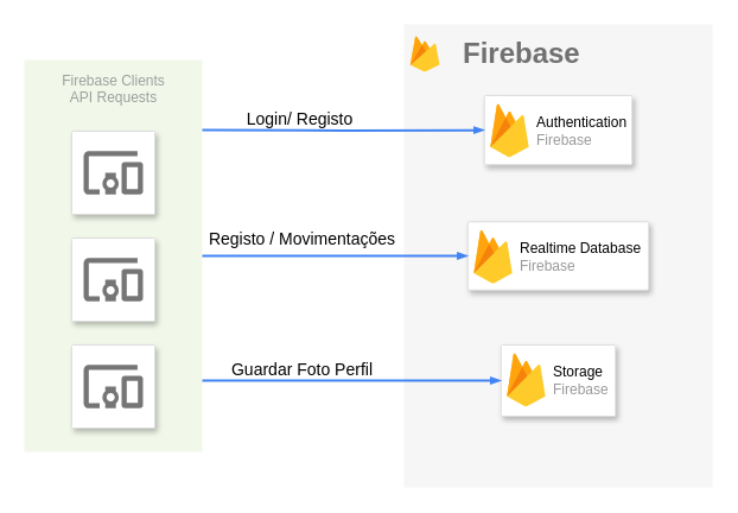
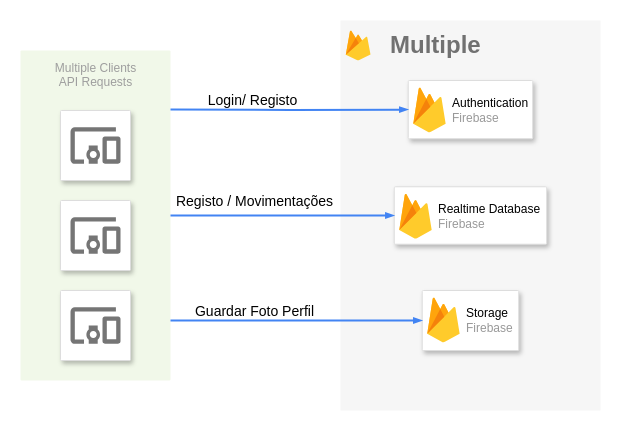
  <mxCell id="0" />
  <mxCell id="1" parent="0" />
- <mxCell id="2" value="&lt;b&gt;&lt;font style=&quot;font-size: 24px;&quot;&gt;Firebase&lt;/font&gt;&lt;/b&gt;" style="fillColor=#F6F6F6;strokeColor=none;shadow=0;gradientColor=none;fontSize=14;align=left;spacing=10;fontColor=#717171;9E9E9E;verticalAlign=top;spacingTop=-4;fontStyle=0;spacingLeft=40;html=1;" parent="1" vertex="1"><mxGeometry x="340" y="20" width="260" height="390" as="geometry" /></mxCell>
+ <mxCell id="2" value="&lt;b&gt;&lt;font style=&quot;font-size: 24px;&quot;&gt;Multiple&lt;/font&gt;&lt;/b&gt;" style="fillColor=#F6F6F6;strokeColor=none;shadow=0;gradientColor=none;fontSize=14;align=left;spacing=10;fontColor=#717171;9E9E9E;verticalAlign=top;spacingTop=-4;fontStyle=0;spacingLeft=40;html=1;" parent="1" vertex="1"><mxGeometry x="340" y="20" width="260" height="390" as="geometry" /></mxCell>
  <mxCell id="3" value="" style="strokeColor=#dddddd;shadow=1;strokeWidth=1;rounded=1;absoluteArcSize=1;arcSize=2;" parent="2" vertex="1"><mxGeometry x="67.76" y="60" width="124.49" height="58.25" as="geometry" /></mxCell>
  <mxCell id="4" value="&lt;font color=&quot;#000000&quot;&gt;Authentication&lt;/font&gt;&lt;br&gt;Firebase" style="sketch=0;dashed=0;connectable=0;html=1;fillColor=#5184F3;strokeColor=none;shape=mxgraph.gcp2.firebase;part=1;labelPosition=right;verticalLabelPosition=middle;align=left;verticalAlign=middle;spacingLeft=5;fontColor=#999999;fontSize=12;" parent="3" vertex="1"><mxGeometry width="32.4" height="45" relative="1" as="geometry"><mxPoint x="5" y="7" as="offset" /></mxGeometry></mxCell>
  <mxCell id="5" value="" style="strokeColor=#dddddd;shadow=1;strokeWidth=1;rounded=1;absoluteArcSize=1;arcSize=2;" parent="2" vertex="1"><mxGeometry x="53.78" y="166.29" width="152.45" height="57.42" as="geometry" /></mxCell>
  <mxCell id="6" value="&lt;font color=&quot;#000000&quot;&gt;Realtime Database&lt;br&gt;&lt;/font&gt;Firebase" style="sketch=0;dashed=0;connectable=0;html=1;fillColor=#5184F3;strokeColor=none;shape=mxgraph.gcp2.firebase;part=1;labelPosition=right;verticalLabelPosition=middle;align=left;verticalAlign=middle;spacingLeft=5;fontColor=#999999;fontSize=12;" parent="5" vertex="1"><mxGeometry width="32.4" height="45" relative="1" as="geometry"><mxPoint x="5" y="7" as="offset" /></mxGeometry></mxCell>
  <mxCell id="7" value="" style="strokeColor=#dddddd;shadow=1;strokeWidth=1;rounded=1;absoluteArcSize=1;arcSize=2;" parent="2" vertex="1"><mxGeometry x="81.73" y="270" width="96.53" height="60" as="geometry" /></mxCell>
  <mxCell id="8" value="&lt;font color=&quot;#000000&quot;&gt;Storage&lt;/font&gt;&lt;br&gt;Firebase" style="sketch=0;dashed=0;connectable=0;html=1;fillColor=#5184F3;strokeColor=none;shape=mxgraph.gcp2.firebase;part=1;labelPosition=right;verticalLabelPosition=middle;align=left;verticalAlign=middle;spacingLeft=5;fontColor=#999999;fontSize=12;" parent="7" vertex="1"><mxGeometry width="32.4" height="45" relative="1" as="geometry"><mxPoint x="5" y="7" as="offset" /></mxGeometry></mxCell>
  <mxCell id="9" value="" style="sketch=0;dashed=0;connectable=0;html=1;fillColor=#5184F3;strokeColor=none;shape=mxgraph.gcp2.firebase;part=1;labelPosition=right;verticalLabelPosition=middle;align=left;verticalAlign=middle;spacingLeft=5;fontColor=#999999;fontSize=12;" parent="2" vertex="1"><mxGeometry x="5.31" y="10" width="24.69" height="30" as="geometry" /></mxCell>
- <mxCell id="10" value="&lt;div style=&quot;&quot;&gt;&lt;span style=&quot;background-color: initial;&quot;&gt;Firebase&amp;nbsp;&lt;/span&gt;&lt;span style=&quot;background-color: initial;&quot;&gt;Clients&lt;/span&gt;&lt;/div&gt;&lt;div style=&quot;&quot;&gt;&lt;span style=&quot;background-color: initial;&quot;&gt;API Requests&lt;/span&gt;&lt;/div&gt;" style="rounded=1;absoluteArcSize=1;arcSize=2;html=1;strokeColor=none;gradientColor=none;shadow=0;dashed=0;fontSize=12;fontColor=#9E9E9E;align=center;verticalAlign=top;spacing=10;spacingTop=-4;fillColor=#F1F8E9;" parent="1" vertex="1"><mxGeometry x="20" y="50" width="150" height="330" as="geometry" /></mxCell>
+ <mxCell id="10" value="&lt;div style=&quot;&quot;&gt;&lt;span style=&quot;background-color: initial;&quot;&gt;Multiple&amp;nbsp;&lt;/span&gt;&lt;span style=&quot;background-color: initial;&quot;&gt;Clients&lt;/span&gt;&lt;/div&gt;&lt;div style=&quot;&quot;&gt;&lt;span style=&quot;background-color: initial;&quot;&gt;API Requests&lt;/span&gt;&lt;/div&gt;" style="rounded=1;absoluteArcSize=1;arcSize=2;html=1;strokeColor=none;gradientColor=none;shadow=0;dashed=0;fontSize=12;fontColor=#9E9E9E;align=center;verticalAlign=top;spacing=10;spacingTop=-4;fillColor=#F1F8E9;" parent="1" vertex="1"><mxGeometry x="20" y="50" width="150" height="330" as="geometry" /></mxCell>
  <mxCell id="11" value="" style="strokeColor=#dddddd;fillColor=#ffffff;shadow=1;strokeWidth=1;rounded=1;absoluteArcSize=1;arcSize=2;labelPosition=center;verticalLabelPosition=middle;align=center;verticalAlign=bottom;spacingLeft=0;fontColor=#999999;fontSize=12;whiteSpace=wrap;spacingBottom=2;html=1;" parent="1" vertex="1"><mxGeometry x="60" y="110" width="70" height="70" as="geometry" /></mxCell>
  <mxCell id="12" value="" style="dashed=0;connectable=0;html=1;fillColor=#757575;strokeColor=none;shape=mxgraph.gcp2.mobile_devices;part=1;" parent="11" vertex="1"><mxGeometry x="0.5" width="50" height="36.5" relative="1" as="geometry"><mxPoint x="-25" y="16.75" as="offset" /></mxGeometry></mxCell>
  <mxCell id="13" value="" style="strokeColor=#dddddd;fillColor=#ffffff;shadow=1;strokeWidth=1;rounded=1;absoluteArcSize=1;arcSize=2;labelPosition=center;verticalLabelPosition=middle;align=center;verticalAlign=bottom;spacingLeft=0;fontColor=#999999;fontSize=12;whiteSpace=wrap;spacingBottom=2;html=1;" parent="1" vertex="1"><mxGeometry x="60" y="200" width="70" height="70" as="geometry" /></mxCell>
  <mxCell id="14" value="" style="dashed=0;connectable=0;html=1;fillColor=#757575;strokeColor=none;shape=mxgraph.gcp2.mobile_devices;part=1;" parent="13" vertex="1"><mxGeometry x="0.5" width="50" height="36.5" relative="1" as="geometry"><mxPoint x="-25" y="16.75" as="offset" /></mxGeometry></mxCell>
  <mxCell id="15" value="" style="strokeColor=#dddddd;fillColor=#ffffff;shadow=1;strokeWidth=1;rounded=1;absoluteArcSize=1;arcSize=2;labelPosition=center;verticalLabelPosition=middle;align=center;verticalAlign=bottom;spacingLeft=0;fontColor=#999999;fontSize=12;whiteSpace=wrap;spacingBottom=2;html=1;" parent="1" vertex="1"><mxGeometry x="60" y="290" width="70" height="70" as="geometry" /></mxCell>
  <mxCell id="16" value="" style="dashed=0;connectable=0;html=1;fillColor=#757575;strokeColor=none;shape=mxgraph.gcp2.mobile_devices;part=1;" parent="15" vertex="1"><mxGeometry x="0.5" width="50" height="36.5" relative="1" as="geometry"><mxPoint x="-25" y="16.75" as="offset" /></mxGeometry></mxCell>
  <mxCell id="17" value="" style="edgeStyle=orthogonalEdgeStyle;fontSize=12;html=1;endArrow=blockThin;endFill=1;rounded=0;strokeWidth=2;endSize=4;startSize=4;dashed=0;strokeColor=#4284F3;entryX=0;entryY=0.5;entryDx=0;entryDy=0;" parent="1" target="3" edge="1"><mxGeometry width="100" relative="1" as="geometry"><mxPoint x="170" y="109" as="sourcePoint" /><mxPoint x="420" y="270" as="targetPoint" /></mxGeometry></mxCell>
  <mxCell id="18" value="&lt;font style=&quot;font-size: 14px;&quot;&gt;Login/ Registo&lt;/font&gt;" style="edgeLabel;html=1;align=center;verticalAlign=middle;resizable=0;points=[];fontSize=24;labelBackgroundColor=none;" parent="17" vertex="1" connectable="0"><mxGeometry x="-0.126" relative="1" as="geometry"><mxPoint x="-22" y="-13" as="offset" /></mxGeometry></mxCell>
  <mxCell id="19" value="" style="edgeStyle=orthogonalEdgeStyle;fontSize=12;html=1;endArrow=blockThin;endFill=1;rounded=0;strokeWidth=2;endSize=4;startSize=4;dashed=0;strokeColor=#4284F3;entryX=0;entryY=0.5;entryDx=0;entryDy=0;exitX=1;exitY=0.5;exitDx=0;exitDy=0;" parent="1" source="10" target="5" edge="1"><mxGeometry width="100" relative="1" as="geometry"><mxPoint x="170" y="229.9" as="sourcePoint" /><mxPoint x="440" y="230.025" as="targetPoint" /></mxGeometry></mxCell>
  <mxCell id="20" value="Registo / Movimentações" style="edgeLabel;html=1;align=center;verticalAlign=middle;resizable=0;points=[];fontSize=14;labelBackgroundColor=none;" parent="19" vertex="1" connectable="0"><mxGeometry x="-0.082" y="-1" relative="1" as="geometry"><mxPoint x="-20" y="-16" as="offset" /></mxGeometry></mxCell>
  <mxCell id="21" value="" style="edgeStyle=orthogonalEdgeStyle;fontSize=12;html=1;endArrow=blockThin;endFill=1;rounded=0;strokeWidth=2;endSize=4;startSize=4;dashed=0;strokeColor=#4284F3;entryX=0;entryY=0.5;entryDx=0;entryDy=0;" parent="1" target="7" edge="1"><mxGeometry width="100" relative="1" as="geometry"><mxPoint x="170" y="320" as="sourcePoint" /><mxPoint x="425" y="330" as="targetPoint" /><Array as="points"><mxPoint x="170" y="320" /></Array></mxGeometry></mxCell>
  <mxCell id="22" value="Guardar Foto Perfil" style="edgeLabel;html=1;align=center;verticalAlign=middle;resizable=0;points=[];fontSize=14;labelBackgroundColor=none;" parent="21" vertex="1" connectable="0"><mxGeometry x="-0.03" y="2" relative="1" as="geometry"><mxPoint x="-39" y="-8" as="offset" /></mxGeometry></mxCell>
